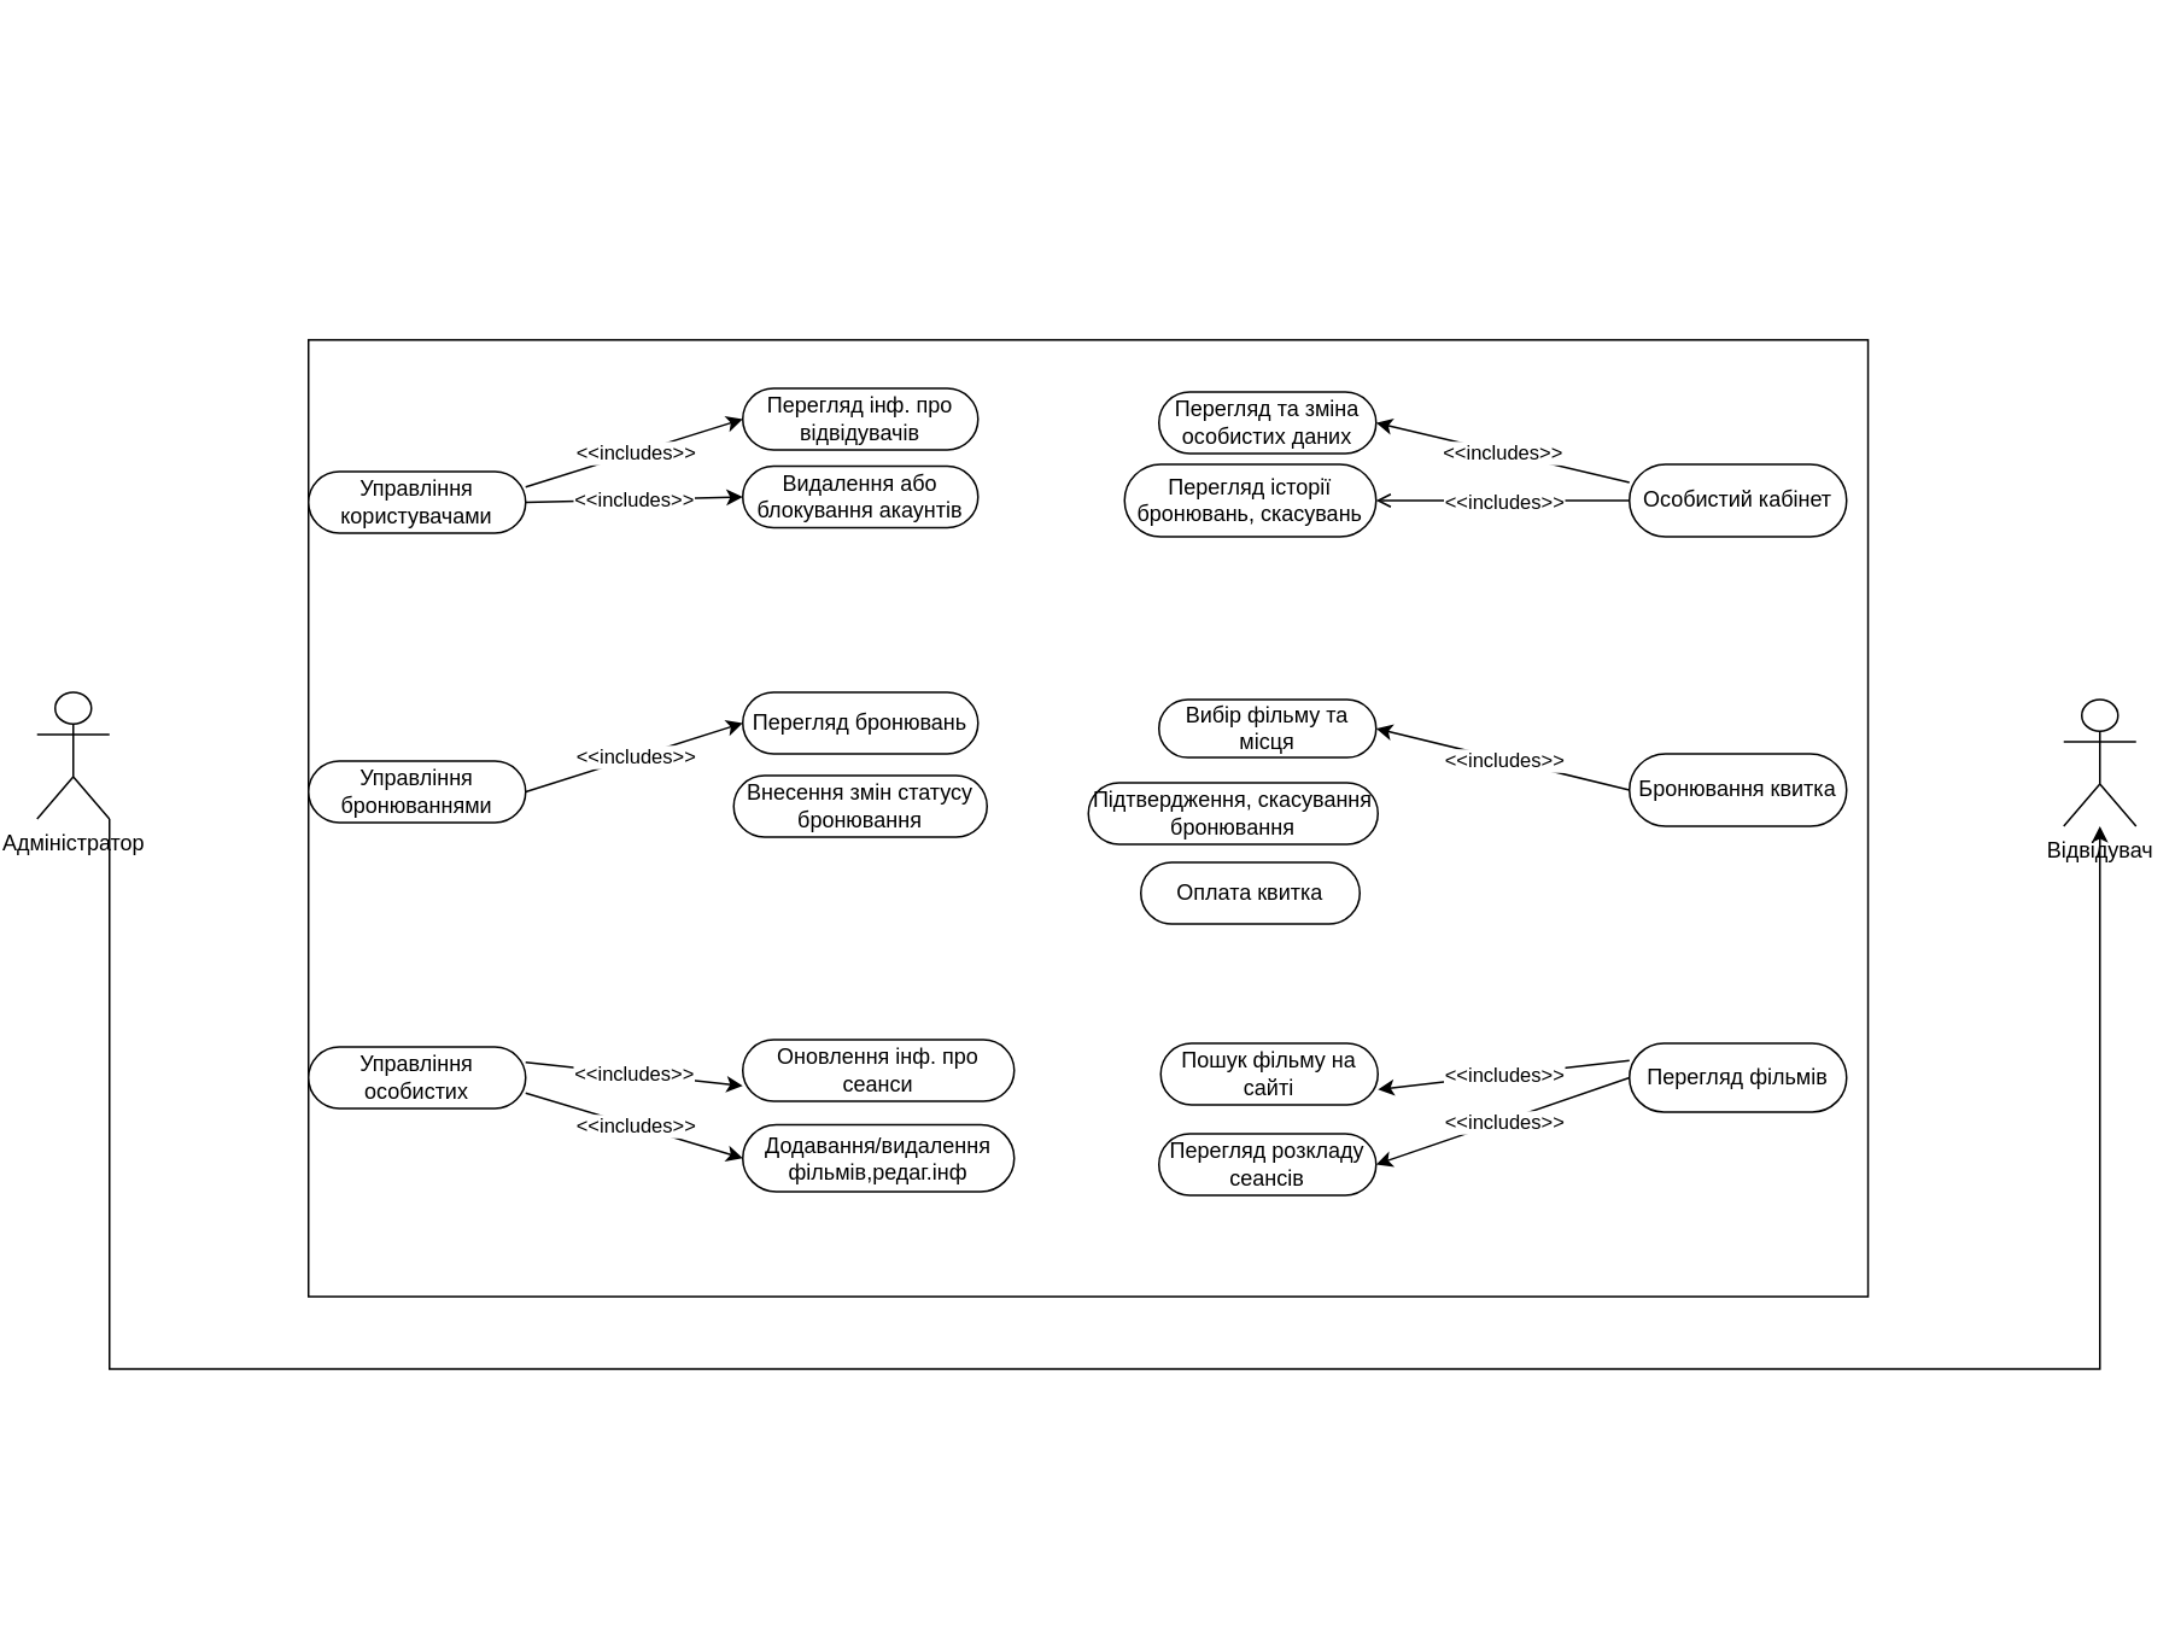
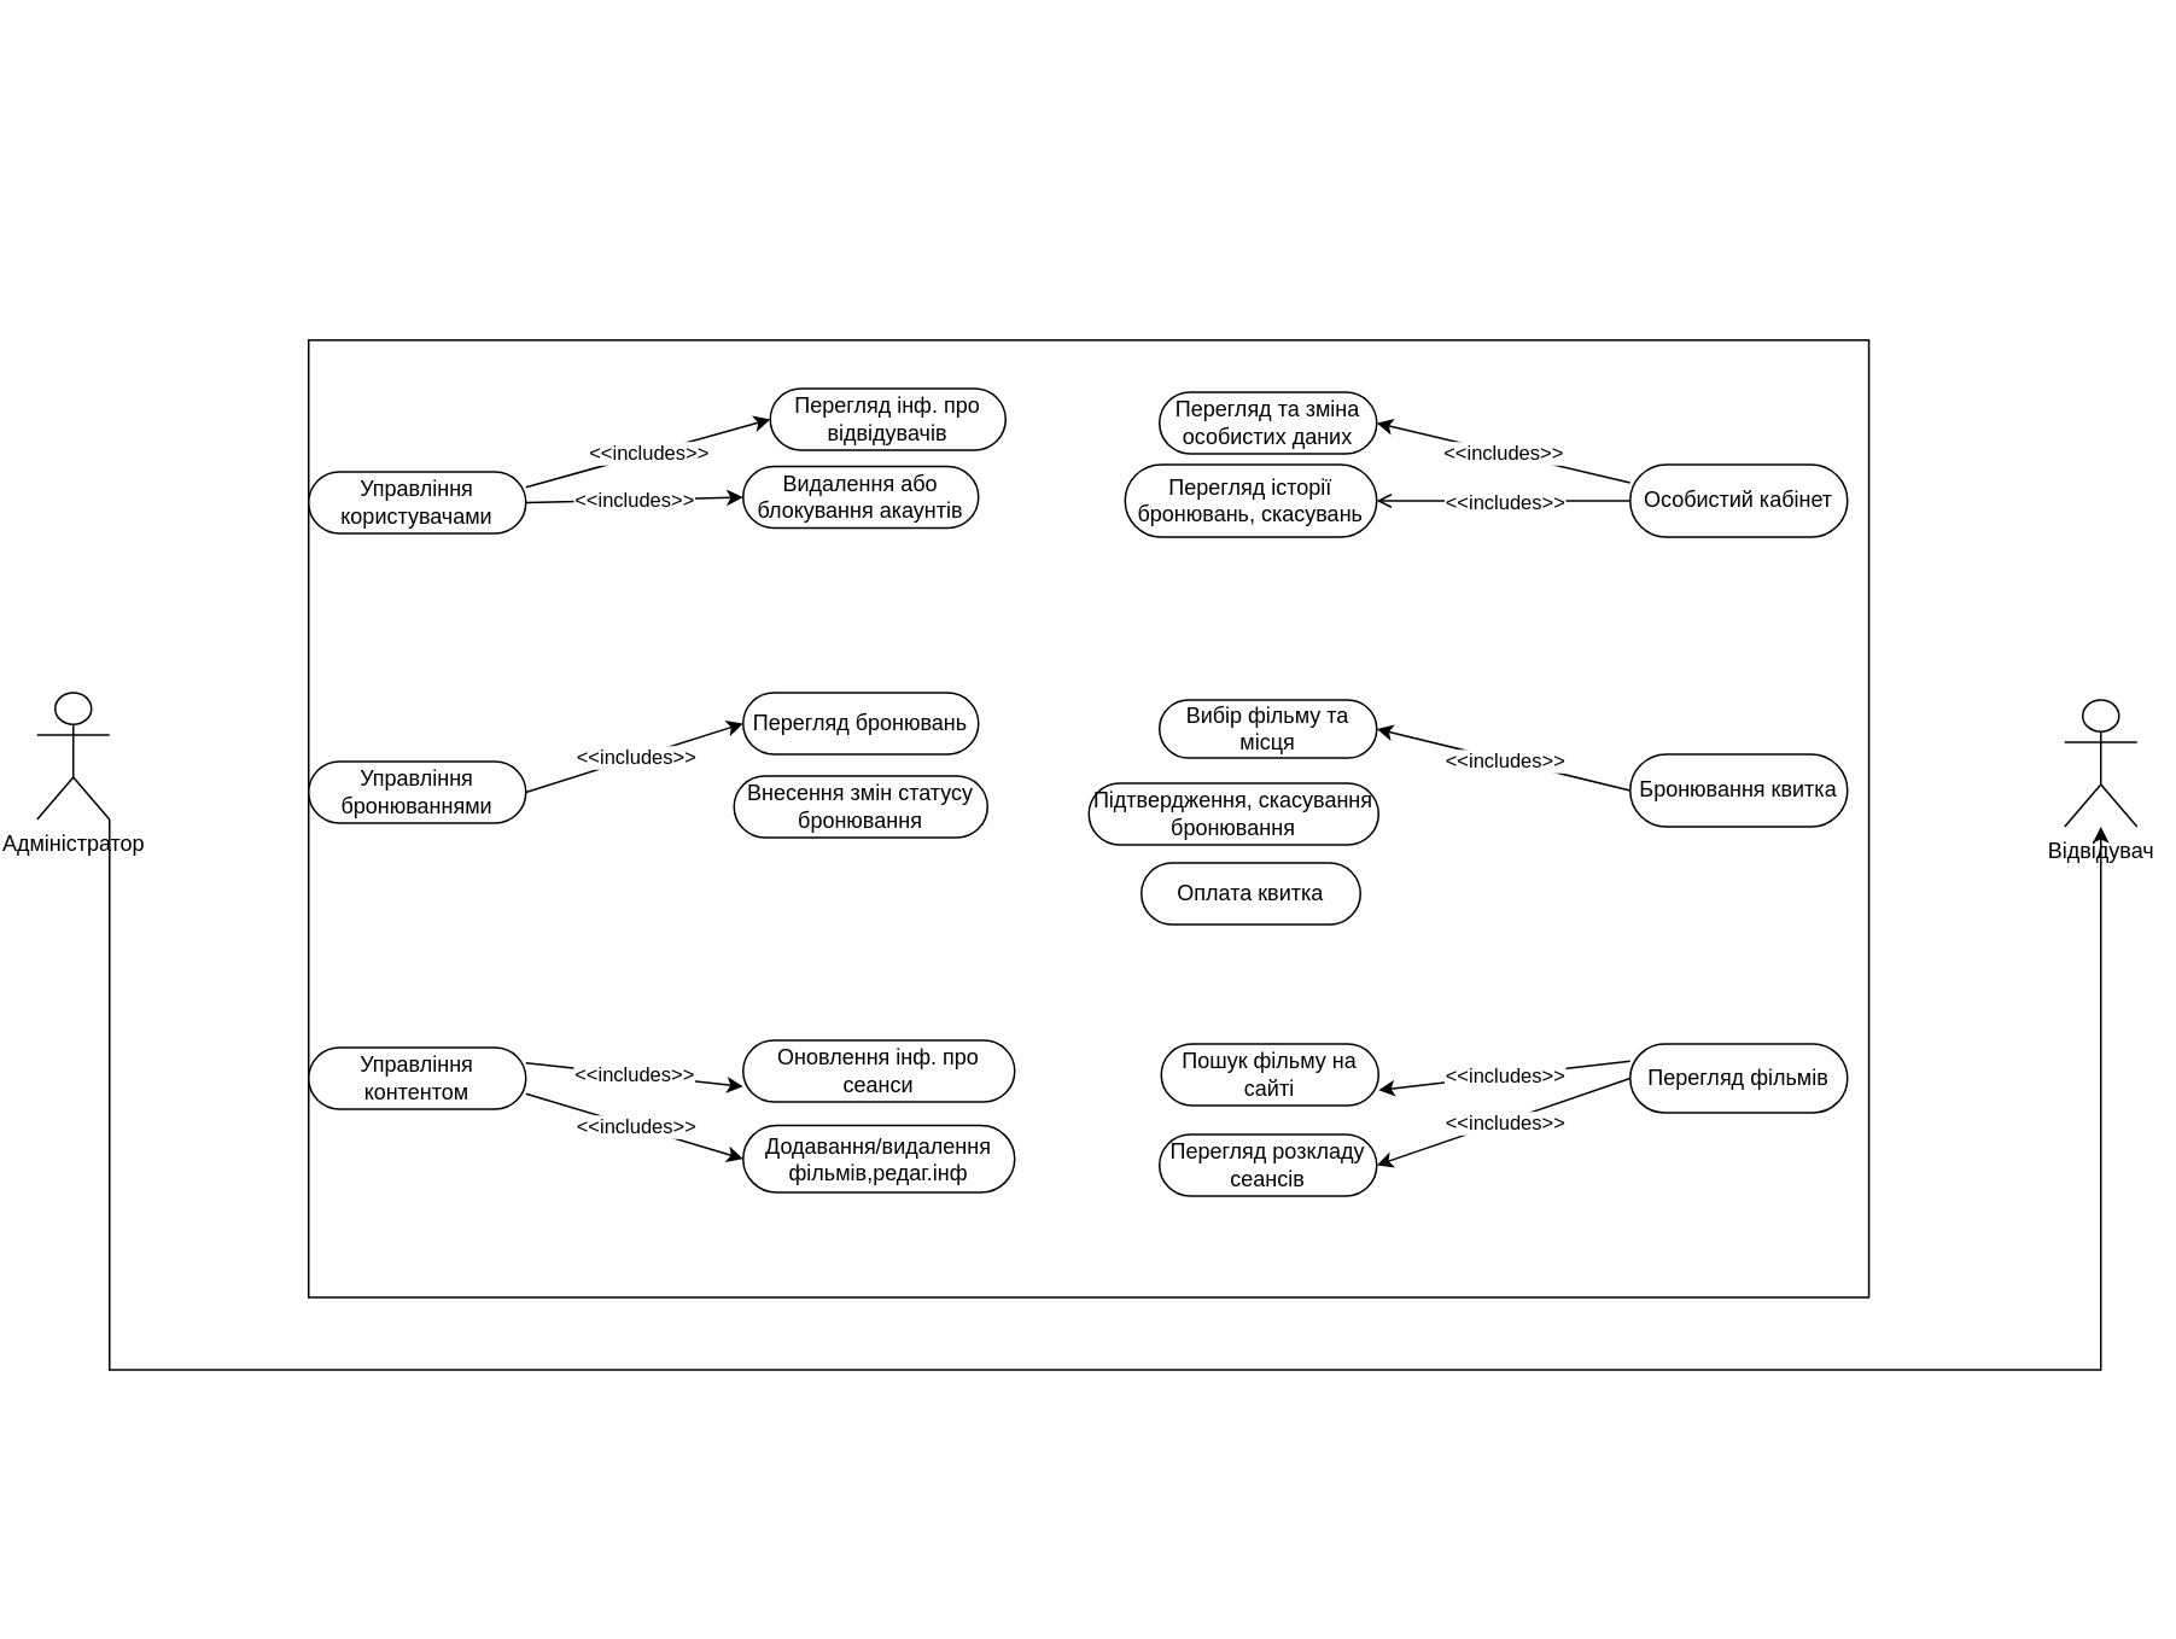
  <mxCell id="0" />
  <mxCell id="1" parent="0" />
  <mxCell id="2" value="" style="rounded=0;whiteSpace=wrap;html=1;rotation=-90;" vertex="1" parent="1"><mxGeometry x="336.56" y="20.68" width="528.75" height="861.88" as="geometry" /></mxCell>
  <mxCell id="3" style="edgeStyle=orthogonalEdgeStyle;rounded=0;orthogonalLoop=1;jettySize=auto;html=1;exitX=1;exitY=1;exitDx=0;exitDy=0;exitPerimeter=0;" edge="1" parent="1" source="4" target="6"><mxGeometry relative="1" as="geometry"><Array as="points"><mxPoint x="60" y="756" /><mxPoint x="1160" y="756" /></Array></mxGeometry></mxCell>
  <mxCell id="4" value="Адміністратор" style="shape=umlActor;verticalLabelPosition=bottom;verticalAlign=top;html=1;outlineConnect=0;" parent="1" vertex="1"><mxGeometry x="20" y="382" width="40" height="70" as="geometry" /></mxCell>
  <mxCell id="5" value="Перегляд розкладу сеансів" style="rounded=1;whiteSpace=wrap;html=1;arcSize=50;" parent="1" vertex="1"><mxGeometry x="640" y="626" width="120" height="34" as="geometry" /></mxCell>
  <mxCell id="6" value="Відвідувач" style="shape=umlActor;verticalLabelPosition=bottom;verticalAlign=top;html=1;outlineConnect=0;" parent="1" vertex="1"><mxGeometry x="1140" y="386" width="40" height="70" as="geometry" /></mxCell>
  <mxCell id="7" value="Перегляд фільмів" style="rounded=1;whiteSpace=wrap;html=1;arcSize=50;" parent="1" vertex="1"><mxGeometry x="900" y="576" width="120" height="38" as="geometry" /></mxCell>
  <mxCell id="8" value="Пошук фільму на сайті" style="rounded=1;whiteSpace=wrap;html=1;arcSize=50;" parent="1" vertex="1"><mxGeometry x="641" y="576" width="120" height="34" as="geometry" /></mxCell>
  <mxCell id="9" value="Бронювання квитка" style="rounded=1;whiteSpace=wrap;html=1;arcSize=50;" parent="1" vertex="1"><mxGeometry x="900" y="416" width="120" height="40" as="geometry" /></mxCell>
  <mxCell id="10" value="Вибір фільму та місця" style="rounded=1;whiteSpace=wrap;html=1;arcSize=50;" parent="1" vertex="1"><mxGeometry x="640" y="386" width="120" height="32" as="geometry" /></mxCell>
  <mxCell id="11" value="Підтвердження, скасування бронювання" style="rounded=1;whiteSpace=wrap;html=1;arcSize=50;" parent="1" vertex="1"><mxGeometry x="601" y="432" width="160" height="34" as="geometry" /></mxCell>
  <mxCell id="12" value="Особистий кабінет" style="rounded=1;whiteSpace=wrap;html=1;arcSize=50;" parent="1" vertex="1"><mxGeometry x="900" y="256" width="120" height="40" as="geometry" /></mxCell>
  <mxCell id="13" value="Перегляд історії бронювань, скасувань" style="rounded=1;whiteSpace=wrap;html=1;arcSize=50;" parent="1" vertex="1"><mxGeometry x="621" y="256" width="139" height="40" as="geometry" /></mxCell>
  <mxCell id="14" value="Перегляд та зміна особистих даних" style="rounded=1;whiteSpace=wrap;html=1;arcSize=50;" parent="1" vertex="1"><mxGeometry x="640" y="216" width="120" height="34" as="geometry" /></mxCell>
  <mxCell id="15" value="" style="endArrow=classic;html=1;rounded=0;exitX=0;exitY=0.25;exitDx=0;exitDy=0;entryX=1;entryY=0.75;entryDx=0;entryDy=0;" parent="1" source="7" target="8" edge="1"><mxGeometry relative="1" as="geometry"><mxPoint x="480" y="516" as="sourcePoint" /><mxPoint x="580" y="516" as="targetPoint" /></mxGeometry></mxCell>
  <mxCell id="16" value="&amp;lt;&amp;lt;includes&amp;gt;&amp;gt;" style="edgeLabel;resizable=0;html=1;;align=center;verticalAlign=middle;" parent="15" connectable="0" vertex="1"><mxGeometry relative="1" as="geometry" /></mxCell>
  <mxCell id="17" value="" style="endArrow=classic;html=1;rounded=0;exitX=0;exitY=0.5;exitDx=0;exitDy=0;entryX=1;entryY=0.5;entryDx=0;entryDy=0;" parent="1" source="7" target="5" edge="1"><mxGeometry relative="1" as="geometry"><mxPoint x="910" y="624" as="sourcePoint" /><mxPoint x="820" y="642" as="targetPoint" /></mxGeometry></mxCell>
  <mxCell id="18" value="&amp;lt;&amp;lt;includes&amp;gt;&amp;gt;" style="edgeLabel;resizable=0;html=1;;align=center;verticalAlign=middle;" parent="17" connectable="0" vertex="1"><mxGeometry relative="1" as="geometry" /></mxCell>
  <mxCell id="19" value="Управління користувачами" style="rounded=1;whiteSpace=wrap;html=1;arcSize=50;" parent="1" vertex="1"><mxGeometry x="170" y="260" width="120" height="34" as="geometry" /></mxCell>
  <mxCell id="20" value="" style="endArrow=classic;html=1;rounded=0;exitX=0;exitY=0.5;exitDx=0;exitDy=0;entryX=1;entryY=0.5;entryDx=0;entryDy=0;" parent="1" source="9" target="10" edge="1"><mxGeometry relative="1" as="geometry"><mxPoint x="910" y="457" as="sourcePoint" /><mxPoint x="791" y="493" as="targetPoint" /></mxGeometry></mxCell>
  <mxCell id="21" value="&amp;lt;&amp;lt;includes&amp;gt;&amp;gt;" style="edgeLabel;resizable=0;html=1;;align=center;verticalAlign=middle;" parent="20" connectable="0" vertex="1"><mxGeometry relative="1" as="geometry" /></mxCell>
  <mxCell id="22" value="Оплата квитка" style="rounded=1;whiteSpace=wrap;html=1;arcSize=50;" parent="1" vertex="1"><mxGeometry x="630" y="476" width="121" height="34" as="geometry" /></mxCell>
  <mxCell id="23" value="" style="endArrow=classic;html=1;rounded=0;exitX=0;exitY=0.25;exitDx=0;exitDy=0;entryX=1;entryY=0.5;entryDx=0;entryDy=0;" parent="1" source="12" target="14" edge="1"><mxGeometry relative="1" as="geometry"><mxPoint x="891" y="336" as="sourcePoint" /><mxPoint x="741" y="296" as="targetPoint" /></mxGeometry></mxCell>
  <mxCell id="24" value="&amp;lt;&amp;lt;includes&amp;gt;&amp;gt;" style="edgeLabel;resizable=0;html=1;;align=center;verticalAlign=middle;" parent="23" connectable="0" vertex="1"><mxGeometry relative="1" as="geometry" /></mxCell>
  <mxCell id="25" value="" style="endArrow=open;html=1;rounded=0;exitX=0;exitY=0.5;exitDx=0;exitDy=0;entryX=1;entryY=0.5;entryDx=0;entryDy=0;" parent="1" source="12" target="13" edge="1"><mxGeometry relative="1" as="geometry"><mxPoint x="910" y="276" as="sourcePoint" /><mxPoint x="760" y="233" as="targetPoint" /></mxGeometry></mxCell>
  <mxCell id="26" value="&amp;lt;&amp;lt;includes&amp;gt;&amp;gt;" style="edgeLabel;resizable=0;html=1;;align=center;verticalAlign=middle;" parent="25" connectable="0" vertex="1"><mxGeometry relative="1" as="geometry" /></mxCell>
  <mxCell id="27" value="Додавання/видалення фільмів,редаг.інф" style="rounded=1;whiteSpace=wrap;html=1;arcSize=50;" parent="1" vertex="1"><mxGeometry x="410" y="621" width="150" height="37" as="geometry" /></mxCell>
  <mxCell id="28" value="Оновлення інф. про сеанси" style="rounded=1;whiteSpace=wrap;html=1;arcSize=50;" parent="1" vertex="1"><mxGeometry x="410" y="574" width="150" height="34" as="geometry" /></mxCell>
  <mxCell id="29" value="Управління бронюваннями" style="rounded=1;whiteSpace=wrap;html=1;arcSize=50;" parent="1" vertex="1"><mxGeometry x="170" y="420" width="120" height="34" as="geometry" /></mxCell>
  <mxCell id="30" value="Внесення змін статусу бронювання" style="rounded=1;whiteSpace=wrap;html=1;arcSize=50;" parent="1" vertex="1"><mxGeometry x="405" y="428" width="140" height="34" as="geometry" /></mxCell>
  <mxCell id="31" value="Перегляд бронювань" style="rounded=1;whiteSpace=wrap;html=1;arcSize=50;" parent="1" vertex="1"><mxGeometry x="410" y="382" width="130" height="34" as="geometry" /></mxCell>
- <mxCell id="32" value="Управління особистих" style="rounded=1;whiteSpace=wrap;html=1;arcSize=50;" parent="1" vertex="1"><mxGeometry x="170" y="578" width="120" height="34" as="geometry" /></mxCell>
+ <mxCell id="32" value="Управління контентом" style="rounded=1;whiteSpace=wrap;html=1;arcSize=50;" parent="1" vertex="1"><mxGeometry x="170" y="578" width="120" height="34" as="geometry" /></mxCell>
  <mxCell id="33" value="Видалення або блокування акаунтів" style="rounded=1;whiteSpace=wrap;html=1;arcSize=50;" parent="1" vertex="1"><mxGeometry x="410" y="257" width="130" height="34" as="geometry" /></mxCell>
- <mxCell id="34" value="Перегляд інф. про відвідувачів" style="rounded=1;whiteSpace=wrap;html=1;arcSize=50;" parent="1" vertex="1"><mxGeometry x="410" y="214" width="130" height="34" as="geometry" /></mxCell>
+ <mxCell id="34" value="Перегляд інф. про відвідувачів" style="rounded=1;whiteSpace=wrap;html=1;arcSize=50;" parent="1" vertex="1"><mxGeometry x="425" y="214" width="130" height="34" as="geometry" /></mxCell>
  <mxCell id="35" value="" style="endArrow=classic;html=1;rounded=0;exitX=1;exitY=0.75;exitDx=0;exitDy=0;entryX=0;entryY=0.5;entryDx=0;entryDy=0;" parent="1" source="32" target="27" edge="1"><mxGeometry relative="1" as="geometry"><mxPoint x="980" y="594" as="sourcePoint" /><mxPoint x="841" y="610" as="targetPoint" /></mxGeometry></mxCell>
  <mxCell id="36" value="&amp;lt;&amp;lt;includes&amp;gt;&amp;gt;" style="edgeLabel;resizable=0;html=1;;align=center;verticalAlign=middle;" parent="35" connectable="0" vertex="1"><mxGeometry relative="1" as="geometry" /></mxCell>
  <mxCell id="37" value="" style="endArrow=classic;html=1;rounded=0;exitX=1;exitY=0.25;exitDx=0;exitDy=0;entryX=0;entryY=0.75;entryDx=0;entryDy=0;" parent="1" source="32" target="28" edge="1"><mxGeometry relative="1" as="geometry"><mxPoint x="300" y="614" as="sourcePoint" /><mxPoint x="420" y="650" as="targetPoint" /></mxGeometry></mxCell>
  <mxCell id="38" value="&amp;lt;&amp;lt;includes&amp;gt;&amp;gt;" style="edgeLabel;resizable=0;html=1;;align=center;verticalAlign=middle;" parent="37" connectable="0" vertex="1"><mxGeometry relative="1" as="geometry" /></mxCell>
  <mxCell id="39" value="" style="endArrow=classic;html=1;rounded=0;exitX=1;exitY=0.5;exitDx=0;exitDy=0;entryX=0;entryY=0.5;entryDx=0;entryDy=0;" parent="1" source="29" target="31" edge="1"><mxGeometry relative="1" as="geometry"><mxPoint x="300" y="447" as="sourcePoint" /><mxPoint x="415" y="455" as="targetPoint" /></mxGeometry></mxCell>
  <mxCell id="40" value="&amp;lt;&amp;lt;includes&amp;gt;&amp;gt;" style="edgeLabel;resizable=0;html=1;;align=center;verticalAlign=middle;" parent="39" connectable="0" vertex="1"><mxGeometry relative="1" as="geometry" /></mxCell>
  <mxCell id="41" value="" style="endArrow=classic;html=1;rounded=0;exitX=1;exitY=0.5;exitDx=0;exitDy=0;entryX=0;entryY=0.5;entryDx=0;entryDy=0;" parent="1" source="19" target="33" edge="1"><mxGeometry relative="1" as="geometry"><mxPoint x="300" y="447" as="sourcePoint" /><mxPoint x="420" y="409" as="targetPoint" /></mxGeometry></mxCell>
  <mxCell id="42" value="&amp;lt;&amp;lt;includes&amp;gt;&amp;gt;" style="edgeLabel;resizable=0;html=1;;align=center;verticalAlign=middle;" parent="41" connectable="0" vertex="1"><mxGeometry relative="1" as="geometry" /></mxCell>
  <mxCell id="43" value="" style="endArrow=classic;html=1;rounded=0;exitX=1;exitY=0.25;exitDx=0;exitDy=0;entryX=0;entryY=0.5;entryDx=0;entryDy=0;" parent="1" source="19" target="34" edge="1"><mxGeometry relative="1" as="geometry"><mxPoint x="300" y="287" as="sourcePoint" /><mxPoint x="420" y="284" as="targetPoint" /></mxGeometry></mxCell>
  <mxCell id="44" value="&amp;lt;&amp;lt;includes&amp;gt;&amp;gt;" style="edgeLabel;resizable=0;html=1;;align=center;verticalAlign=middle;" parent="43" connectable="0" vertex="1"><mxGeometry relative="1" as="geometry" /></mxCell>
